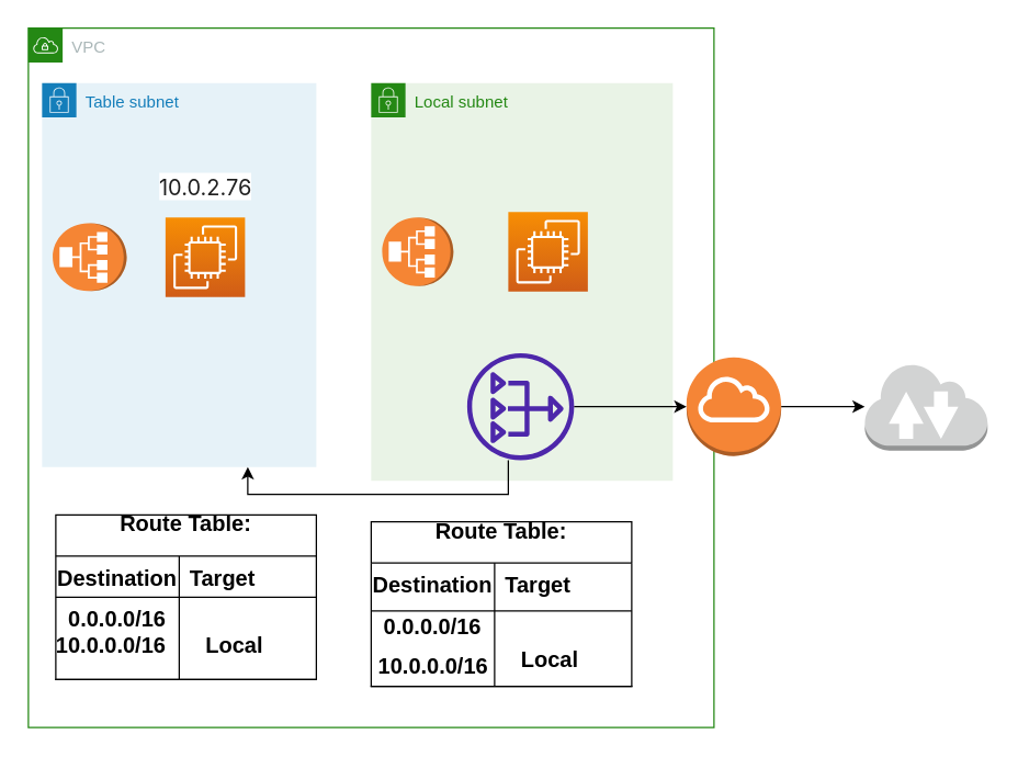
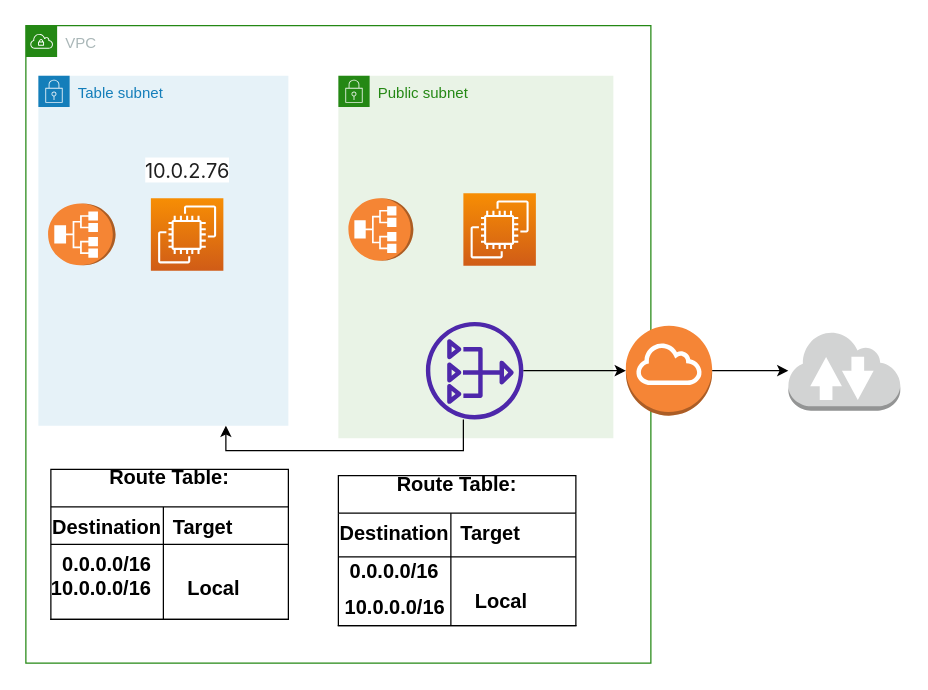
  <mxCell id="0" />
  <mxCell id="1" parent="0" />
  <mxCell id="2" value="VPC" style="points=[[0,0],[0.25,0],[0.5,0],[0.75,0],[1,0],[1,0.25],[1,0.5],[1,0.75],[1,1],[0.75,1],[0.5,1],[0.25,1],[0,1],[0,0.75],[0,0.5],[0,0.25]];outlineConnect=0;gradientColor=none;html=1;whiteSpace=wrap;fontSize=12;fontStyle=0;container=1;pointerEvents=0;collapsible=0;recursiveResize=0;shape=mxgraph.aws4.group;grIcon=mxgraph.aws4.group_vpc;strokeColor=#248814;fillColor=none;verticalAlign=top;align=left;spacingLeft=30;fontColor=#AAB7B8;dashed=0;" parent="1" vertex="1"><mxGeometry x="20" y="20" width="500" height="510" as="geometry" /></mxCell>
  <mxCell id="3" value="Table subnet" style="points=[[0,0],[0.25,0],[0.5,0],[0.75,0],[1,0],[1,0.25],[1,0.5],[1,0.75],[1,1],[0.75,1],[0.5,1],[0.25,1],[0,1],[0,0.75],[0,0.5],[0,0.25]];outlineConnect=0;gradientColor=none;html=1;whiteSpace=wrap;fontSize=12;fontStyle=0;container=1;pointerEvents=0;collapsible=0;recursiveResize=0;shape=mxgraph.aws4.group;grIcon=mxgraph.aws4.group_security_group;grStroke=0;strokeColor=#147EBA;fillColor=#E6F2F8;verticalAlign=top;align=left;spacingLeft=30;fontColor=#147EBA;dashed=0;" parent="2" vertex="1"><mxGeometry x="10" y="40" width="200" height="280" as="geometry" /></mxCell>
  <mxCell id="4" value="" style="sketch=0;points=[[0,0,0],[0.25,0,0],[0.5,0,0],[0.75,0,0],[1,0,0],[0,1,0],[0.25,1,0],[0.5,1,0],[0.75,1,0],[1,1,0],[0,0.25,0],[0,0.5,0],[0,0.75,0],[1,0.25,0],[1,0.5,0],[1,0.75,0]];outlineConnect=0;fontColor=#232F3E;gradientColor=#F78E04;gradientDirection=north;fillColor=#D05C17;strokeColor=#ffffff;dashed=0;verticalLabelPosition=bottom;verticalAlign=top;align=center;html=1;fontSize=12;fontStyle=0;aspect=fixed;shape=mxgraph.aws4.resourceIcon;resIcon=mxgraph.aws4.ec2;" parent="3" vertex="1"><mxGeometry x="90" y="98" width="58" height="58" as="geometry" /></mxCell>
  <mxCell id="5" value="" style="outlineConnect=0;dashed=0;verticalLabelPosition=bottom;verticalAlign=top;align=center;html=1;shape=mxgraph.aws3.application_load_balancer;fillColor=#F58534;gradientColor=none;rotation=-90;" parent="3" vertex="1"><mxGeometry x="10" y="100" width="49.5" height="54" as="geometry" /></mxCell>
  <mxCell id="6" value="&lt;span style=&quot;color: rgb(31, 31, 31); font-family: -apple-system, BlinkMacSystemFont, &amp;quot;Segoe UI&amp;quot;, Roboto, Oxygen, Ubuntu, Cantarell, &amp;quot;Fira Sans&amp;quot;, &amp;quot;Droid Sans&amp;quot;, &amp;quot;Helvetica Neue&amp;quot;, Arial, sans-serif; text-align: start; background-color: rgb(255, 255, 255);&quot;&gt;10.0.2.76&lt;/span&gt;" style="text;html=1;resizable=0;autosize=1;align=center;verticalAlign=middle;points=[];fillColor=none;strokeColor=none;rounded=0;fontSize=16;" parent="3" vertex="1"><mxGeometry x="74" y="61" width="90" height="30" as="geometry" /></mxCell>
- <mxCell id="7" value="Local subnet" style="points=[[0,0],[0.25,0],[0.5,0],[0.75,0],[1,0],[1,0.25],[1,0.5],[1,0.75],[1,1],[0.75,1],[0.5,1],[0.25,1],[0,1],[0,0.75],[0,0.5],[0,0.25]];outlineConnect=0;gradientColor=none;html=1;whiteSpace=wrap;fontSize=12;fontStyle=0;container=1;pointerEvents=0;collapsible=0;recursiveResize=0;shape=mxgraph.aws4.group;grIcon=mxgraph.aws4.group_security_group;grStroke=0;strokeColor=#248814;fillColor=#E9F3E6;verticalAlign=top;align=left;spacingLeft=30;fontColor=#248814;dashed=0;" parent="2" vertex="1"><mxGeometry x="250" y="40" width="220" height="290" as="geometry" /></mxCell>
+ <mxCell id="7" value="Public subnet" style="points=[[0,0],[0.25,0],[0.5,0],[0.75,0],[1,0],[1,0.25],[1,0.5],[1,0.75],[1,1],[0.75,1],[0.5,1],[0.25,1],[0,1],[0,0.75],[0,0.5],[0,0.25]];outlineConnect=0;gradientColor=none;html=1;whiteSpace=wrap;fontSize=12;fontStyle=0;container=1;pointerEvents=0;collapsible=0;recursiveResize=0;shape=mxgraph.aws4.group;grIcon=mxgraph.aws4.group_security_group;grStroke=0;strokeColor=#248814;fillColor=#E9F3E6;verticalAlign=top;align=left;spacingLeft=30;fontColor=#248814;dashed=0;" parent="2" vertex="1"><mxGeometry x="250" y="40" width="220" height="290" as="geometry" /></mxCell>
  <mxCell id="8" value="" style="outlineConnect=0;dashed=0;verticalLabelPosition=bottom;verticalAlign=top;align=center;html=1;shape=mxgraph.aws3.application_load_balancer;fillColor=#F58534;gradientColor=none;direction=south;rotation=-180;" parent="7" vertex="1"><mxGeometry x="8" y="98" width="52" height="50" as="geometry" /></mxCell>
  <mxCell id="9" value="" style="sketch=0;points=[[0,0,0],[0.25,0,0],[0.5,0,0],[0.75,0,0],[1,0,0],[0,1,0],[0.25,1,0],[0.5,1,0],[0.75,1,0],[1,1,0],[0,0.25,0],[0,0.5,0],[0,0.75,0],[1,0.25,0],[1,0.5,0],[1,0.75,0]];outlineConnect=0;fontColor=#232F3E;gradientColor=#F78E04;gradientDirection=north;fillColor=#D05C17;strokeColor=#ffffff;dashed=0;verticalLabelPosition=bottom;verticalAlign=top;align=center;html=1;fontSize=12;fontStyle=0;aspect=fixed;shape=mxgraph.aws4.resourceIcon;resIcon=mxgraph.aws4.ec2;" parent="7" vertex="1"><mxGeometry x="100" y="94" width="58" height="58" as="geometry" /></mxCell>
  <mxCell id="10" value="" style="sketch=0;outlineConnect=0;fontColor=#232F3E;gradientColor=none;fillColor=#4D27AA;strokeColor=none;dashed=0;verticalLabelPosition=bottom;verticalAlign=top;align=center;html=1;fontSize=12;fontStyle=0;aspect=fixed;pointerEvents=1;shape=mxgraph.aws4.nat_gateway;" parent="7" vertex="1"><mxGeometry x="70" y="197" width="78" height="78" as="geometry" /></mxCell>
  <mxCell id="11" style="edgeStyle=orthogonalEdgeStyle;rounded=0;orthogonalLoop=1;jettySize=auto;html=1;entryX=0.75;entryY=1;entryDx=0;entryDy=0;fontSize=16;" parent="2" source="10" target="3" edge="1"><mxGeometry relative="1" as="geometry"><Array as="points"><mxPoint x="350" y="340" /><mxPoint x="160" y="340" /></Array></mxGeometry></mxCell>
  <mxCell id="12" value="Route Table:&#10;" style="shape=table;startSize=30;container=1;collapsible=1;childLayout=tableLayout;fixedRows=1;rowLines=0;fontStyle=1;align=center;resizeLast=1;fontSize=16;" parent="2" vertex="1"><mxGeometry x="20" y="355" width="190" height="120" as="geometry" /></mxCell>
  <mxCell id="13" value="" style="shape=tableRow;horizontal=0;startSize=0;swimlaneHead=0;swimlaneBody=0;fillColor=none;collapsible=0;dropTarget=0;points=[[0,0.5],[1,0.5]];portConstraint=eastwest;top=0;left=0;right=0;bottom=0;fontSize=16;" parent="12" vertex="1"><mxGeometry y="30" width="190" height="30" as="geometry" /></mxCell>
  <mxCell id="14" value="Destination" style="shape=partialRectangle;connectable=0;fillColor=none;top=0;left=0;bottom=0;right=0;fontStyle=1;overflow=hidden;fontSize=16;" parent="13" vertex="1"><mxGeometry width="90" height="30" as="geometry"><mxRectangle width="90" height="30" as="alternateBounds" /></mxGeometry></mxCell>
  <mxCell id="15" value="Target" style="shape=partialRectangle;connectable=0;fillColor=none;top=0;left=0;bottom=0;right=0;align=left;spacingLeft=6;fontStyle=1;overflow=hidden;fontSize=16;" parent="13" vertex="1"><mxGeometry x="90" width="100" height="30" as="geometry"><mxRectangle width="100" height="30" as="alternateBounds" /></mxGeometry></mxCell>
  <mxCell id="16" value="" style="shape=tableRow;horizontal=0;startSize=0;swimlaneHead=0;swimlaneBody=0;fillColor=none;collapsible=0;dropTarget=0;points=[[0,0.5],[1,0.5]];portConstraint=eastwest;top=0;left=0;right=0;bottom=1;fontSize=16;" parent="12" vertex="1"><mxGeometry y="60" width="190" height="60" as="geometry" /></mxCell>
  <mxCell id="17" value="0.0.0.0/16" style="shape=partialRectangle;connectable=0;fillColor=none;top=0;left=0;bottom=0;right=0;fontStyle=1;overflow=hidden;fontSize=16;verticalAlign=top;" parent="16" vertex="1"><mxGeometry width="90" height="60" as="geometry"><mxRectangle width="90" height="60" as="alternateBounds" /></mxGeometry></mxCell>
  <mxCell id="18" value="" style="shape=partialRectangle;connectable=0;fillColor=none;top=0;left=0;bottom=0;right=0;align=left;spacingLeft=6;fontStyle=5;overflow=hidden;fontSize=16;" parent="16" vertex="1"><mxGeometry x="90" width="100" height="60" as="geometry"><mxRectangle width="100" height="60" as="alternateBounds" /></mxGeometry></mxCell>
  <mxCell id="19" value="" style="line;strokeWidth=1;rotatable=0;dashed=0;labelPosition=right;align=left;verticalAlign=middle;spacingTop=0;spacingLeft=6;points=[];portConstraint=eastwest;fontSize=16;" parent="2" vertex="1"><mxGeometry x="20" y="410" width="190" height="10" as="geometry" /></mxCell>
  <mxCell id="20" value="&lt;b&gt;10.0.0.0/16&lt;/b&gt;" style="text;html=1;resizable=0;autosize=1;align=center;verticalAlign=middle;points=[];fillColor=none;strokeColor=none;rounded=0;fontSize=16;" parent="2" vertex="1"><mxGeometry x="10" y="435" width="100" height="30" as="geometry" /></mxCell>
  <mxCell id="21" value="Local" style="text;html=1;resizable=0;autosize=1;align=center;verticalAlign=middle;points=[];fillColor=none;strokeColor=none;rounded=0;fontSize=16;fontStyle=1" parent="2" vertex="1"><mxGeometry x="115" y="435" width="70" height="30" as="geometry" /></mxCell>
  <mxCell id="22" value="Route Table:&#10;" style="shape=table;startSize=30;container=1;collapsible=1;childLayout=tableLayout;fixedRows=1;rowLines=0;fontStyle=1;align=center;resizeLast=1;fontSize=16;" parent="2" vertex="1"><mxGeometry x="250" y="360" width="190" height="120" as="geometry" /></mxCell>
  <mxCell id="23" value="" style="shape=tableRow;horizontal=0;startSize=0;swimlaneHead=0;swimlaneBody=0;fillColor=none;collapsible=0;dropTarget=0;points=[[0,0.5],[1,0.5]];portConstraint=eastwest;top=0;left=0;right=0;bottom=0;fontSize=16;" parent="22" vertex="1"><mxGeometry y="30" width="190" height="30" as="geometry" /></mxCell>
  <mxCell id="24" value="Destination" style="shape=partialRectangle;connectable=0;fillColor=none;top=0;left=0;bottom=0;right=0;fontStyle=1;overflow=hidden;fontSize=16;" parent="23" vertex="1"><mxGeometry width="90" height="30" as="geometry"><mxRectangle width="90" height="30" as="alternateBounds" /></mxGeometry></mxCell>
  <mxCell id="25" value="Target" style="shape=partialRectangle;connectable=0;fillColor=none;top=0;left=0;bottom=0;right=0;align=left;spacingLeft=6;fontStyle=1;overflow=hidden;fontSize=16;" parent="23" vertex="1"><mxGeometry x="90" width="100" height="30" as="geometry"><mxRectangle width="100" height="30" as="alternateBounds" /></mxGeometry></mxCell>
  <mxCell id="26" value="" style="shape=tableRow;horizontal=0;startSize=0;swimlaneHead=0;swimlaneBody=0;fillColor=none;collapsible=0;dropTarget=0;points=[[0,0.5],[1,0.5]];portConstraint=eastwest;top=0;left=0;right=0;bottom=1;fontSize=16;" parent="22" vertex="1"><mxGeometry y="60" width="190" height="60" as="geometry" /></mxCell>
  <mxCell id="27" value="0.0.0.0/16" style="shape=partialRectangle;connectable=0;fillColor=none;top=0;left=0;bottom=0;right=0;fontStyle=1;overflow=hidden;fontSize=16;verticalAlign=top;" parent="26" vertex="1"><mxGeometry width="90" height="60" as="geometry"><mxRectangle width="90" height="60" as="alternateBounds" /></mxGeometry></mxCell>
  <mxCell id="28" value="" style="shape=partialRectangle;connectable=0;fillColor=none;top=0;left=0;bottom=0;right=0;align=left;spacingLeft=6;fontStyle=5;overflow=hidden;fontSize=16;" parent="26" vertex="1"><mxGeometry x="90" width="100" height="60" as="geometry"><mxRectangle width="100" height="60" as="alternateBounds" /></mxGeometry></mxCell>
  <mxCell id="29" value="" style="line;strokeWidth=1;rotatable=0;dashed=0;labelPosition=right;align=left;verticalAlign=middle;spacingTop=0;spacingLeft=6;points=[];portConstraint=eastwest;fontSize=16;" parent="2" vertex="1"><mxGeometry x="250" y="420" width="190" height="10" as="geometry" /></mxCell>
  <mxCell id="30" value="Local" style="text;html=1;resizable=0;autosize=1;align=center;verticalAlign=middle;points=[];fillColor=none;strokeColor=none;rounded=0;fontSize=16;fontStyle=1" parent="2" vertex="1"><mxGeometry x="345" y="445" width="70" height="30" as="geometry" /></mxCell>
  <mxCell id="31" value="10.0.0.0/16" style="text;html=1;resizable=0;autosize=1;align=center;verticalAlign=middle;points=[];fillColor=none;strokeColor=none;rounded=0;fontSize=16;fontStyle=1" vertex="1" parent="2"><mxGeometry x="245" y="450" width="100" height="30" as="geometry" /></mxCell>
  <mxCell id="32" value="" style="edgeStyle=orthogonalEdgeStyle;rounded=0;orthogonalLoop=1;jettySize=auto;html=1;" parent="1" source="33" target="34" edge="1"><mxGeometry relative="1" as="geometry" /></mxCell>
  <mxCell id="33" value="" style="outlineConnect=0;dashed=0;verticalLabelPosition=bottom;verticalAlign=top;align=center;html=1;shape=mxgraph.aws3.internet_gateway;fillColor=#F58536;gradientColor=none;" parent="1" vertex="1"><mxGeometry x="500" y="260" width="69" height="72" as="geometry" /></mxCell>
  <mxCell id="34" value="" style="outlineConnect=0;dashed=0;verticalLabelPosition=bottom;verticalAlign=top;align=center;html=1;shape=mxgraph.aws3.internet_2;fillColor=#D2D3D3;gradientColor=none;" parent="1" vertex="1"><mxGeometry x="630" y="264" width="89.5" height="64" as="geometry" /></mxCell>
  <mxCell id="35" value="" style="edgeStyle=orthogonalEdgeStyle;rounded=0;orthogonalLoop=1;jettySize=auto;html=1;" parent="1" source="10" target="33" edge="1"><mxGeometry relative="1" as="geometry" /></mxCell>
